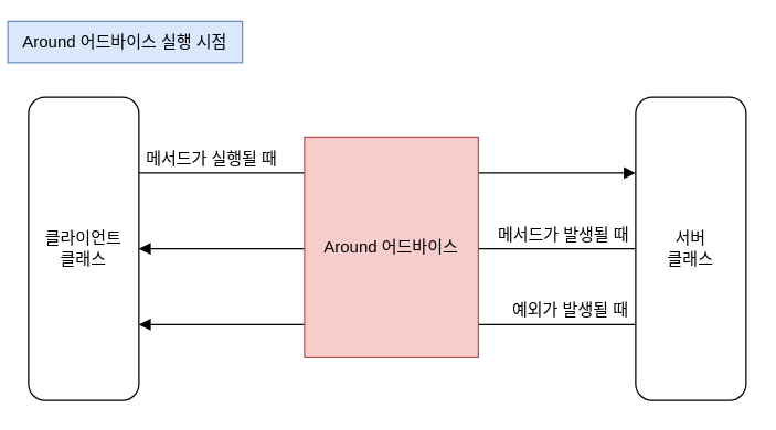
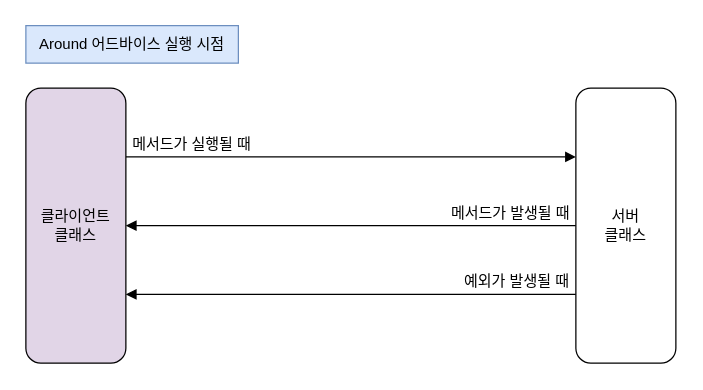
  <mxCell id="0" />
  <mxCell id="1" parent="0" />
  <mxCell id="2" style="edgeStyle=orthogonalEdgeStyle;rounded=0;orthogonalLoop=1;jettySize=auto;html=1;exitX=1;exitY=0.25;exitDx=0;exitDy=0;entryX=0;entryY=0.25;entryDx=0;entryDy=0;endArrow=block;endFill=1;" edge="1" parent="1" source="4" target="6"><mxGeometry relative="1" as="geometry" /></mxCell>
  <mxCell id="3" style="edgeStyle=orthogonalEdgeStyle;rounded=0;orthogonalLoop=1;jettySize=auto;html=1;exitX=1;exitY=0.75;exitDx=0;exitDy=0;entryX=0;entryY=0.75;entryDx=0;entryDy=0;endArrow=none;endFill=0;startArrow=block;startFill=1;" edge="1" parent="1" source="4" target="6"><mxGeometry relative="1" as="geometry" /></mxCell>
- <mxCell id="4" value="클라이언트&lt;br&gt;클래스" style="rounded=1;whiteSpace=wrap;html=1;" vertex="1" parent="1"><mxGeometry x="20" y="70" width="80" height="220" as="geometry" /></mxCell>
+ <mxCell id="4" value="클라이언트&lt;br&gt;클래스" style="rounded=1;whiteSpace=wrap;html=1;fillColor=#e1d5e7;" vertex="1" parent="1"><mxGeometry x="20" y="70" width="80" height="220" as="geometry" /></mxCell>
  <mxCell id="5" style="edgeStyle=orthogonalEdgeStyle;rounded=0;orthogonalLoop=1;jettySize=auto;html=1;entryX=1;entryY=0.5;entryDx=0;entryDy=0;endArrow=block;endFill=1;" edge="1" parent="1" source="6" target="4"><mxGeometry relative="1" as="geometry" /></mxCell>
  <mxCell id="6" value="서버&lt;br&gt;클래스" style="rounded=1;whiteSpace=wrap;html=1;" vertex="1" parent="1"><mxGeometry x="460" y="70" width="80" height="220" as="geometry" /></mxCell>
  <mxCell id="7" value="메서드가 실행될 때" style="text;html=1;strokeColor=none;fillColor=none;align=center;verticalAlign=middle;whiteSpace=wrap;rounded=0;" vertex="1" parent="1"><mxGeometry x="98" y="105" width="110" height="20" as="geometry" /></mxCell>
  <mxCell id="8" value="메서드가 발생될 때" style="text;html=1;strokeColor=none;fillColor=none;align=center;verticalAlign=middle;whiteSpace=wrap;rounded=0;" vertex="1" parent="1"><mxGeometry x="353" y="160" width="110" height="20" as="geometry" /></mxCell>
  <mxCell id="9" value="예외가 발생될 때" style="text;html=1;strokeColor=none;fillColor=none;align=center;verticalAlign=middle;whiteSpace=wrap;rounded=0;" vertex="1" parent="1"><mxGeometry x="358" y="215" width="110" height="20" as="geometry" /></mxCell>
- <mxCell id="10" value="Around 어드바이스 실행 시점" style="text;html=1;strokeColor=#6c8ebf;fillColor=#dae8fc;align=center;verticalAlign=middle;whiteSpace=wrap;rounded=0;" vertex="1" parent="1"><mxGeometry x="5" y="15" width="170" height="30" as="geometry" /></mxCell>
- <mxCell id="11" value="Around 어드바이스" style="text;html=1;strokeColor=#b85450;fillColor=#f8cecc;align=center;verticalAlign=middle;whiteSpace=wrap;rounded=0;" vertex="1" parent="1"><mxGeometry x="220" y="99" width="126" height="160" as="geometry" /></mxCell>
+ <mxCell id="10" value="Around 어드바이스 실행 시점" style="text;html=1;strokeColor=#6c8ebf;fillColor=#dae8fc;align=center;verticalAlign=middle;whiteSpace=wrap;rounded=0;" vertex="1" parent="1"><mxGeometry x="20" y="20" width="170" height="30" as="geometry" /></mxCell>
